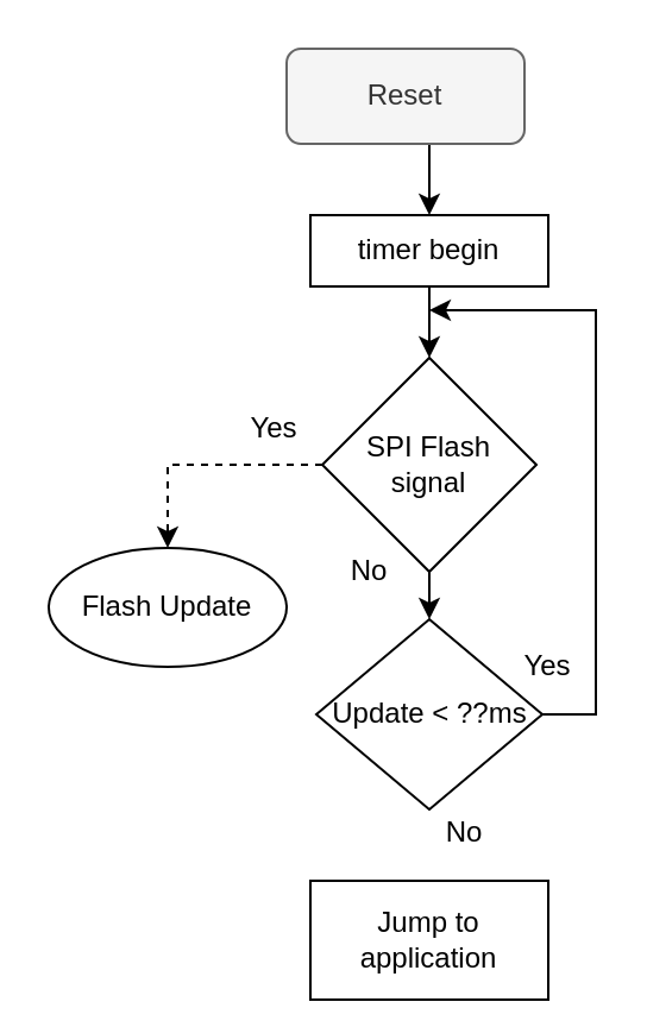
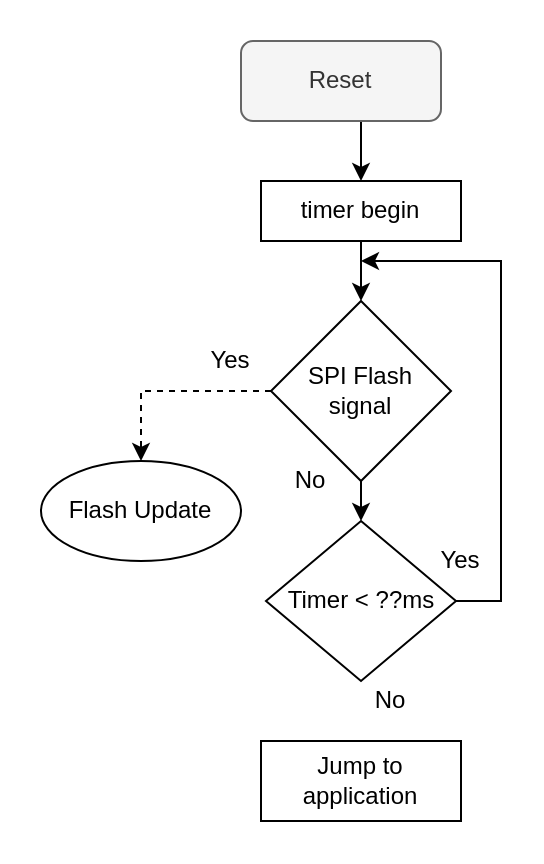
  <mxCell id="0" />
  <mxCell id="1" parent="0" />
  <mxCell id="2" style="edgeStyle=orthogonalEdgeStyle;rounded=0;orthogonalLoop=1;jettySize=auto;html=1;exitX=0.5;exitY=1;exitDx=0;exitDy=0;entryX=0.5;entryY=0;entryDx=0;entryDy=0;" edge="1" parent="1" source="3" target="5"><mxGeometry relative="1" as="geometry" /></mxCell>
  <mxCell id="3" value="Reset" style="rounded=1;whiteSpace=wrap;html=1;fillColor=#f5f5f5;strokeColor=#666666;fontColor=#333333;" vertex="1" parent="1"><mxGeometry x="120" y="20" width="100" height="40" as="geometry" /></mxCell>
  <mxCell id="4" style="edgeStyle=orthogonalEdgeStyle;rounded=0;orthogonalLoop=1;jettySize=auto;html=1;exitX=0.5;exitY=1;exitDx=0;exitDy=0;entryX=0.5;entryY=0;entryDx=0;entryDy=0;" edge="1" parent="1" source="5" target="8"><mxGeometry relative="1" as="geometry" /></mxCell>
  <mxCell id="5" value="timer begin" style="rounded=0;whiteSpace=wrap;html=1;" vertex="1" parent="1"><mxGeometry x="130" y="90" width="100" height="30" as="geometry" /></mxCell>
  <mxCell id="6" style="edgeStyle=orthogonalEdgeStyle;rounded=0;orthogonalLoop=1;jettySize=auto;html=1;exitX=0;exitY=0.5;exitDx=0;exitDy=0;entryX=0.5;entryY=0;entryDx=0;entryDy=0;dashed=1;" edge="1" parent="1" source="8" target="9"><mxGeometry relative="1" as="geometry" /></mxCell>
  <mxCell id="7" style="edgeStyle=orthogonalEdgeStyle;rounded=0;orthogonalLoop=1;jettySize=auto;html=1;exitX=0.5;exitY=1;exitDx=0;exitDy=0;entryX=0.5;entryY=0;entryDx=0;entryDy=0;" edge="1" parent="1" source="8" target="12"><mxGeometry relative="1" as="geometry"><mxPoint x="180.207" y="260" as="targetPoint" /></mxGeometry></mxCell>
  <mxCell id="8" value="SPI Flash &lt;br&gt;signal" style="rhombus;whiteSpace=wrap;html=1;" vertex="1" parent="1"><mxGeometry x="135" y="150" width="90" height="90" as="geometry" /></mxCell>
  <mxCell id="9" value="Flash Update" style="ellipse;whiteSpace=wrap;html=1;" vertex="1" parent="1"><mxGeometry x="20" y="230" width="100" height="50" as="geometry" /></mxCell>
  <mxCell id="10" value="Yes" style="text;html=1;strokeColor=none;fillColor=none;align=center;verticalAlign=middle;whiteSpace=wrap;rounded=0;" vertex="1" parent="1"><mxGeometry x="95" y="170" width="40" height="20" as="geometry" /></mxCell>
  <mxCell id="11" style="edgeStyle=orthogonalEdgeStyle;rounded=0;orthogonalLoop=1;jettySize=auto;html=1;exitX=1;exitY=0.5;exitDx=0;exitDy=0;" edge="1" parent="1" source="12"><mxGeometry relative="1" as="geometry"><mxPoint x="180" y="130" as="targetPoint" /><Array as="points"><mxPoint x="250" y="300" /><mxPoint x="250" y="130" /></Array></mxGeometry></mxCell>
- <mxCell id="12" value="Update &amp;lt; ??ms" style="rhombus;whiteSpace=wrap;html=1;" vertex="1" parent="1"><mxGeometry x="132.5" y="260" width="95" height="80" as="geometry" /></mxCell>
+ <mxCell id="12" value="Timer &amp;lt; ??ms" style="rhombus;whiteSpace=wrap;html=1;" vertex="1" parent="1"><mxGeometry x="132.5" y="260" width="95" height="80" as="geometry" /></mxCell>
  <mxCell id="13" value="No" style="text;html=1;strokeColor=none;fillColor=none;align=center;verticalAlign=middle;whiteSpace=wrap;rounded=0;" vertex="1" parent="1"><mxGeometry x="135" y="230" width="40" height="20" as="geometry" /></mxCell>
  <mxCell id="14" value="Yes" style="text;html=1;strokeColor=none;fillColor=none;align=center;verticalAlign=middle;whiteSpace=wrap;rounded=0;" vertex="1" parent="1"><mxGeometry x="210" y="270" width="40" height="20" as="geometry" /></mxCell>
  <mxCell id="15" value="No" style="text;html=1;strokeColor=none;fillColor=none;align=center;verticalAlign=middle;whiteSpace=wrap;rounded=0;" vertex="1" parent="1"><mxGeometry x="175" y="340" width="40" height="20" as="geometry" /></mxCell>
- <mxCell id="16" value="Jump to application" style="rounded=0;whiteSpace=wrap;html=1;" vertex="1" parent="1"><mxGeometry x="130" y="370" width="100" height="50" as="geometry" /></mxCell>
+ <mxCell id="16" value="Jump to application" style="rounded=0;whiteSpace=wrap;html=1;" vertex="1" parent="1"><mxGeometry x="130" y="370" width="100" height="40" as="geometry" /></mxCell>
